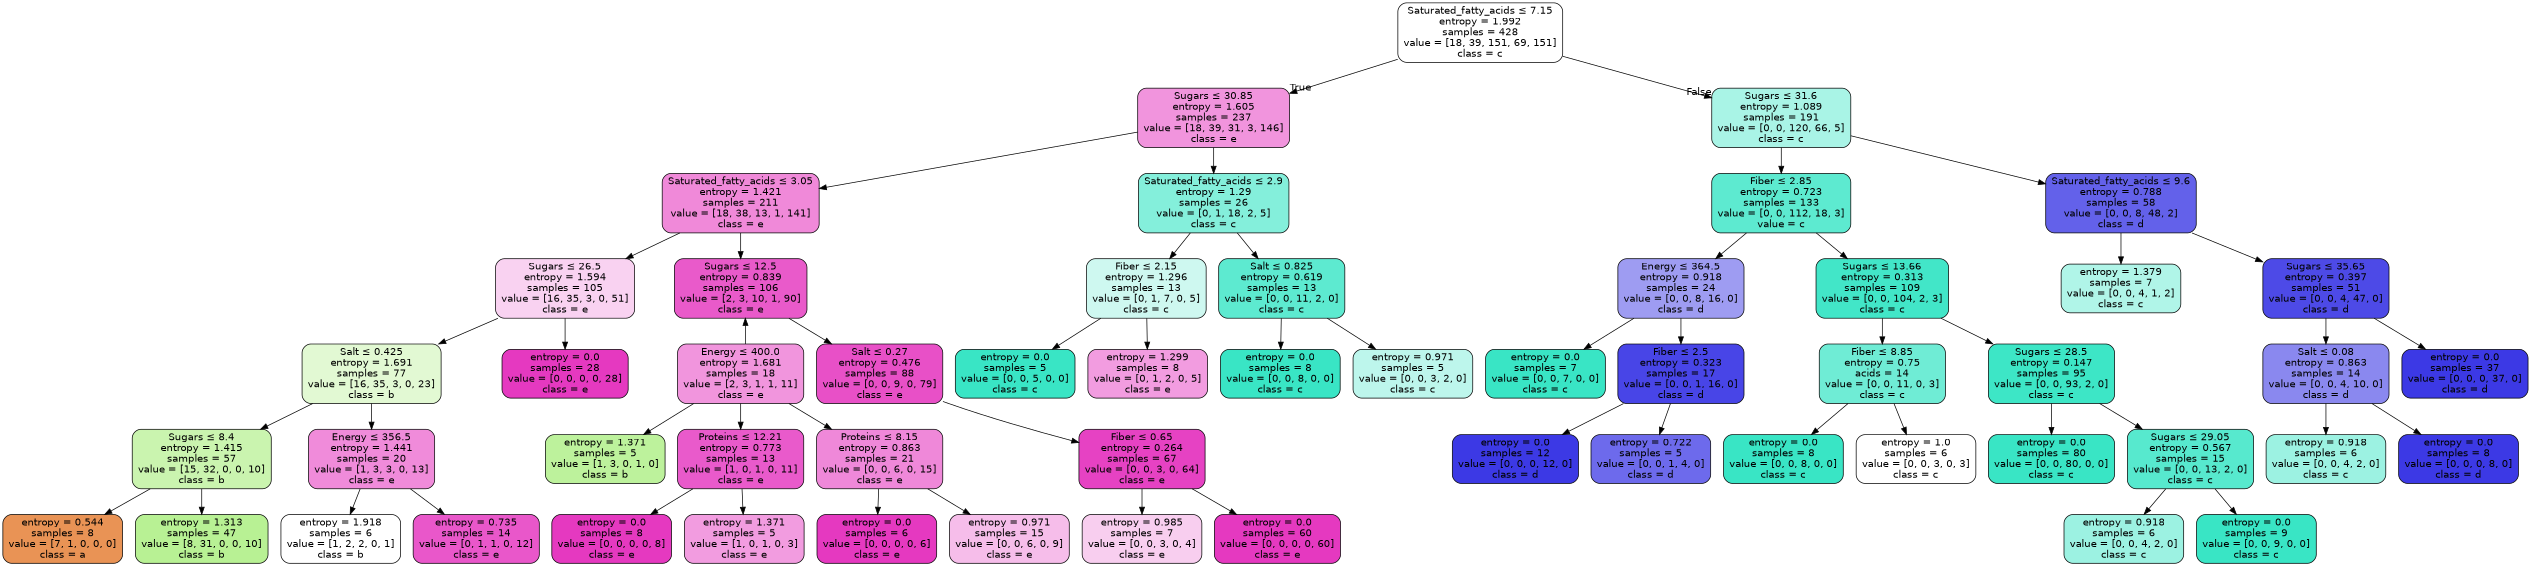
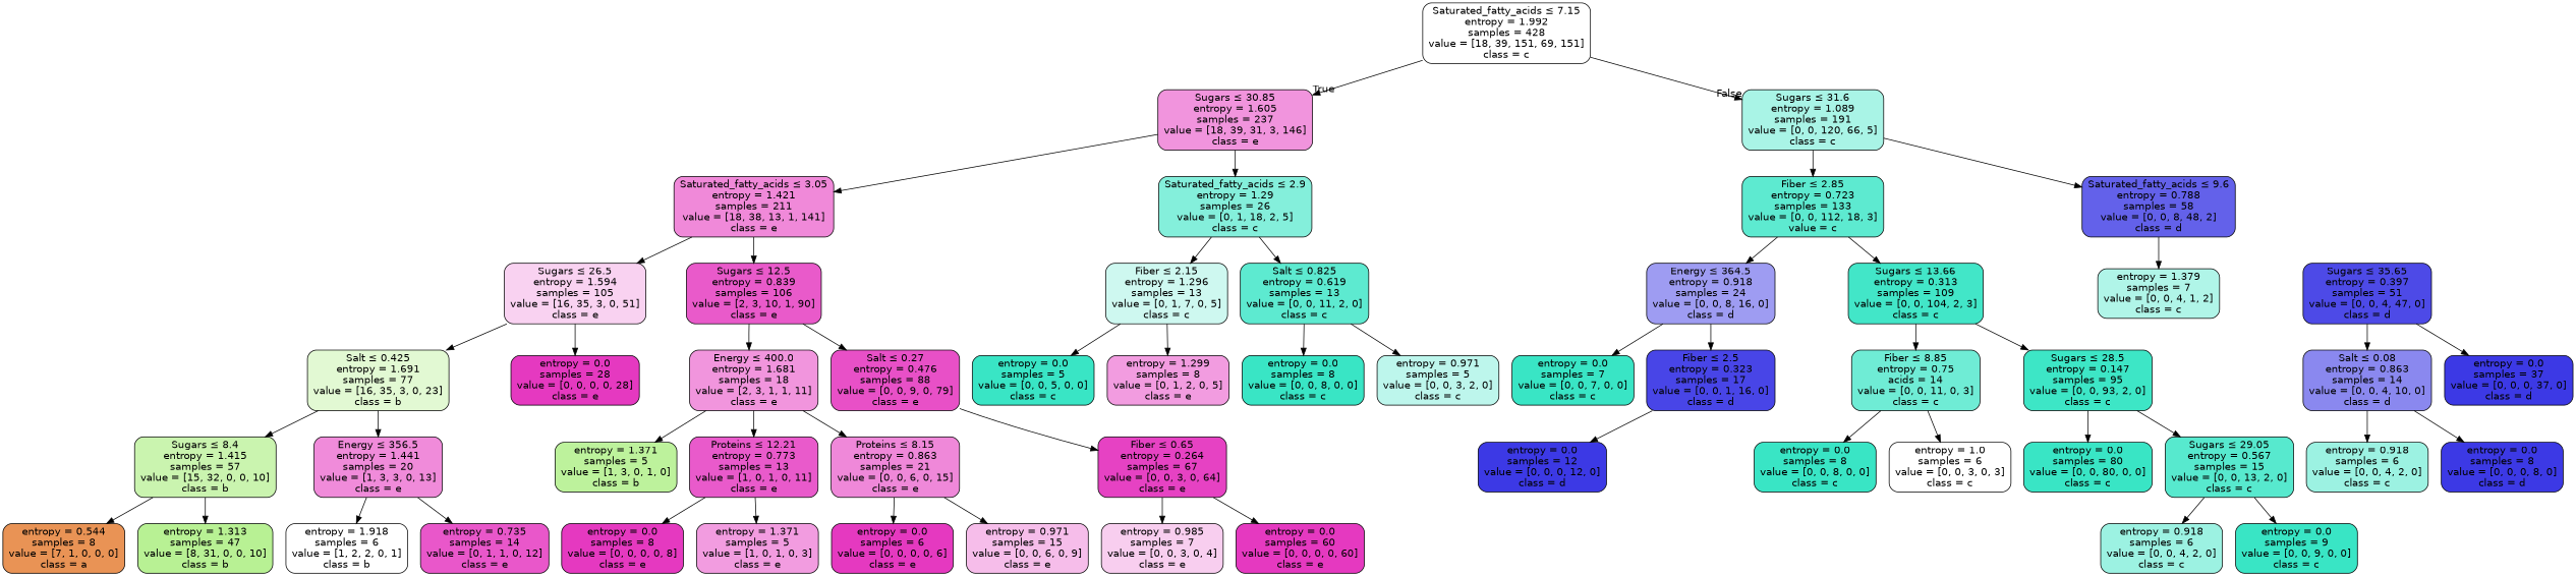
  digraph {
    node [color=black fillcolor="#39e5c5" fontname=helvetica shape=box style="filled, rounded"]
    edge [fontname=helvetica]
    n1 [fillcolor="#ffffff" label=<Saturated_fatty_acids &le; 7.15<br/>entropy = 1.992<br/>samples = 428<br/>value = [18, 39, 151, 69, 151]<br/>class = c>]
    n2 [fillcolor="#f194dd" label=<Sugars &le; 30.85<br/>entropy = 1.605<br/>samples = 237<br/>value = [18, 39, 31, 3, 146]<br/>class = e>]
    n3 [fillcolor="#a9f4e6" label=<Sugars &le; 31.6<br/>entropy = 1.089<br/>samples = 191<br/>value = [0, 0, 120, 66, 5]<br/>class = c>]
    n4 [fillcolor="#f089d9" label=<Saturated_fatty_acids &le; 3.05<br/>entropy = 1.421<br/>samples = 211<br/>value = [18, 38, 13, 1, 141]<br/>class = e>]
    n5 [fillcolor="#84efdb" label=<Saturated_fatty_acids &le; 2.9<br/>entropy = 1.29<br/>samples = 26<br/>value = [0, 1, 18, 2, 5]<br/>class = c>]
    n6 [fillcolor="#5dead0" label=<Fiber &le; 2.85<br/>entropy = 0.723<br/>samples = 133<br/>value = [0, 0, 112, 18, 3]<br/>value = c>]
    n7 [fillcolor="#6361ea" label=<Saturated_fatty_acids &le; 9.6<br/>entropy = 0.788<br/>samples = 58<br/>value = [0, 0, 8, 48, 2]<br/>class = d>]
    n8 [fillcolor="#f9d2f1" label=<Sugars &le; 26.5<br/>entropy = 1.594<br/>samples = 105<br/>value = [16, 35, 3, 0, 51]<br/>class = e>]
    n9 [fillcolor="#e95aca" label=<Sugars &le; 12.5<br/>entropy = 0.839<br/>samples = 106<br/>value = [2, 3, 10, 1, 90]<br/>class = e>]
    n10 [fillcolor="#cef8f0" label=<Fiber &le; 2.15<br/>entropy = 1.296<br/>samples = 13<br/>value = [0, 1, 7, 0, 5]<br/>class = c>]
    n11 [fillcolor="#5dead0" label=<Salt &le; 0.825<br/>entropy = 0.619<br/>samples = 13<br/>value = [0, 0, 11, 2, 0]<br/>class = c>]
    n12 [fillcolor="#e2f9d3" label=<Salt &le; 0.425<br/>entropy = 1.691<br/>samples = 77<br/>value = [16, 35, 3, 0, 23]<br/>class = b>]
    n13 [fillcolor="#e539c0" label=<entropy = 0.0<br/>samples = 28<br/>value = [0, 0, 0, 0, 28]<br/>class = e>]
    n14 [fillcolor="#f195dd" label=<Energy &le; 400.0<br/>entropy = 1.681<br/>samples = 18<br/>value = [2, 3, 1, 1, 11]<br/>class = e>]
    n15 [fillcolor="#e850c7" label=<Salt &le; 0.27<br/>entropy = 0.476<br/>samples = 88<br/>value = [0, 0, 9, 0, 79]<br/>class = e>]
    n16 [fillcolor="#caf4af" label=<Sugars &le; 8.4<br/>entropy = 1.415<br/>samples = 57<br/>value = [15, 32, 0, 0, 10]<br/>class = b>]
    n17 [fillcolor="#f08bda" label=<Energy &le; 356.5<br/>entropy = 1.441<br/>samples = 20<br/>value = [1, 3, 3, 0, 13]<br/>class = e>]
    n18 [fillcolor="#e99355" label=<entropy = 0.544<br/>samples = 8<br/>value = [7, 1, 0, 0, 0]<br/>class = a>]
    n19 [fillcolor="#b8f194" label=<entropy = 1.313<br/>samples = 47<br/>value = [8, 31, 0, 0, 10]<br/>class = b>]
    n20 [fillcolor="#ffffff" label=<entropy = 1.918<br/>samples = 6<br/>value = [1, 2, 2, 0, 1]<br/>class = b>]
    n21 [fillcolor="#e957ca" label=<entropy = 0.735<br/>samples = 14<br/>value = [0, 1, 1, 0, 12]<br/>class = e>]
    n22 [fillcolor="#bdf29c" label=<entropy = 1.371<br/>samples = 5<br/>value = [1, 3, 0, 1, 0]<br/>class = b>]
    n23 [fillcolor="#e95acb" label=<Proteins &le; 12.21<br/>entropy = 0.773<br/>samples = 13<br/>value = [1, 0, 1, 0, 11]<br/>class = e>]
    n24 [fillcolor="#ef88d9" label=<Proteins &le; 8.15<br/>entropy = 0.863<br/>samples = 21<br/>value = [0, 0, 6, 0, 15]<br/>class = e>]
    n25 [fillcolor="#e642c3" label=<Fiber &le; 0.65<br/>entropy = 0.264<br/>samples = 67<br/>value = [0, 0, 3, 0, 64]<br/>class = e>]
    n26 [fillcolor="#e539c0" label=<entropy = 0.0<br/>samples = 8<br/>value = [0, 0, 0, 0, 8]<br/>class = e>]
    n27 [fillcolor="#f29ce0" label=<entropy = 1.371<br/>samples = 5<br/>value = [1, 0, 1, 0, 3]<br/>class = e>]
    n28 [fillcolor="#f8ceef" label=<entropy = 0.985<br/>samples = 7<br/>value = [0, 0, 3, 0, 4]<br/>class = e>]
    n29 [fillcolor="#e539c0" label=<entropy = 0.0<br/>samples = 60<br/>value = [0, 0, 0, 0, 60]<br/>class = e>]
    n30 [fillcolor="#e539c0" label=<entropy = 0.0<br/>samples = 6<br/>value = [0, 0, 0, 0, 6]<br/>class = e>]
    n31 [fillcolor="#f6bdea" label=<entropy = 0.971<br/>samples = 15<br/>value = [0, 0, 6, 0, 9]<br/>class = e>]
    n32 [label=<entropy = 0.0<br/>samples = 5<br/>value = [0, 0, 5, 0, 0]<br/>class = c>]
    n33 [fillcolor="#f29ce0" label=<entropy = 1.299<br/>samples = 8<br/>value = [0, 1, 2, 0, 5]<br/>class = e>]
    n34 [label=<entropy = 0.0<br/>samples = 8<br/>value = [0, 0, 8, 0, 0]<br/>class = c>]
    n35 [fillcolor="#bdf6ec" label=<entropy = 0.971<br/>samples = 5<br/>value = [0, 0, 3, 2, 0]<br/>class = c>]
    n36 [fillcolor="#9e9cf2" label=<Energy &le; 364.5<br/>entropy = 0.918<br/>samples = 24<br/>value = [0, 0, 8, 16, 0]<br/>class = d>]
    n37 [fillcolor="#42e6c8" label=<Sugars &le; 13.66<br/>entropy = 0.313<br/>samples = 109<br/>value = [0, 0, 104, 2, 3]<br/>class = c>]
    n38 [fillcolor="#b0f5e8" label=<entropy = 1.379<br/>samples = 7<br/>value = [0, 0, 4, 1, 2]<br/>class = c>]
    n39 [fillcolor="#4d4ae7" label=<Sugars &le; 35.65<br/>entropy = 0.397<br/>samples = 51<br/>value = [0, 0, 4, 47, 0]<br/>class = d>]
    n40 [label=<entropy = 0.0<br/>samples = 7<br/>value = [0, 0, 7, 0, 0]<br/>class = c>]
    n41 [fillcolor="#4845e7" label=<Fiber &le; 2.5<br/>entropy = 0.323<br/>samples = 17<br/>value = [0, 0, 1, 16, 0]<br/>class = d>]
    n42 [fillcolor="#6fecd5" label=<Fiber &le; 8.85<br/>entropy = 0.75<br/>acids = 14<br/>value = [0, 0, 11, 0, 3]<br/>class = c>]
    n43 [fillcolor="#3de6c6" label=<Sugars &le; 28.5<br/>entropy = 0.147<br/>samples = 95<br/>value = [0, 0, 93, 2, 0]<br/>class = c>]
    n44 [fillcolor="#3c39e5" label=<entropy = 0.0<br/>samples = 12<br/>value = [0, 0, 0, 12, 0]<br/>class = d>]
-   n45 [fillcolor="#6d6aec" label=<entropy = 0.722<br/>samples = 5<br/>value = [0, 0, 1, 4, 0]<br/>class = d>]
    n46 [label=<entropy = 0.0<br/>samples = 8<br/>value = [0, 0, 8, 0, 0]<br/>class = c>]
    n47 [fillcolor="#ffffff" label=<entropy = 1.0<br/>samples = 6<br/>value = [0, 0, 3, 0, 3]<br/>class = c>]
    n48 [label=<entropy = 0.0<br/>samples = 80<br/>value = [0, 0, 80, 0, 0]<br/>class = c>]
    n49 [fillcolor="#57e9ce" label=<Sugars &le; 29.05<br/>entropy = 0.567<br/>samples = 15<br/>value = [0, 0, 13, 2, 0]<br/>class = c>]
    n50 [fillcolor="#9cf2e2" label=<entropy = 0.918<br/>samples = 6<br/>value = [0, 0, 4, 2, 0]<br/>class = c>]
    n51 [label=<entropy = 0.0<br/>samples = 9<br/>value = [0, 0, 9, 0, 0]<br/>class = c>]
    n52 [fillcolor="#8a88ef" label=<Salt &le; 0.08<br/>entropy = 0.863<br/>samples = 14<br/>value = [0, 0, 4, 10, 0]<br/>class = d>]
    n53 [fillcolor="#3c39e5" label=<entropy = 0.0<br/>samples = 37<br/>value = [0, 0, 0, 37, 0]<br/>class = d>]
    n54 [fillcolor="#9cf2e2" label=<entropy = 0.918<br/>samples = 6<br/>value = [0, 0, 4, 2, 0]<br/>class = c>]
    n55 [fillcolor="#3c39e5" label=<entropy = 0.0<br/>samples = 8<br/>value = [0, 0, 0, 8, 0]<br/>class = d>]
    n1 -> n2 [headlabel=True labelangle=45 labeldistance=2.5]
    n1 -> n3 [headlabel=False labelangle=-45 labeldistance=2.5]
    n2 -> n4
    n2 -> n5
    n3 -> n6
    n3 -> n7
    n4 -> n8
    n4 -> n9
    n5 -> n10
    n5 -> n11
    n6 -> n36
    n6 -> n37
    n7 -> n38
-   n7 -> n39
    n8 -> n12
    n8 -> n13
-   n14 -> n9
+   n9 -> n14
    n9 -> n15
    n10 -> n32
    n10 -> n33
    n11 -> n34
    n11 -> n35
    n12 -> n16
    n12 -> n17
    n14 -> n22
    n14 -> n23
    n14 -> n24
    n15 -> n25
    n16 -> n18
    n16 -> n19
    n17 -> n20
    n17 -> n21
    n23 -> n26
    n23 -> n27
    n24 -> n30
    n24 -> n31
    n25 -> n28
    n25 -> n29
    n36 -> n40
    n36 -> n41
    n37 -> n42
    n37 -> n43
    n39 -> n52
    n39 -> n53
    n41 -> n44
-   n41 -> n45
    n42 -> n46
    n42 -> n47
    n43 -> n48
    n43 -> n49
    n49 -> n50
    n49 -> n51
    n52 -> n54
    n52 -> n55
  }
